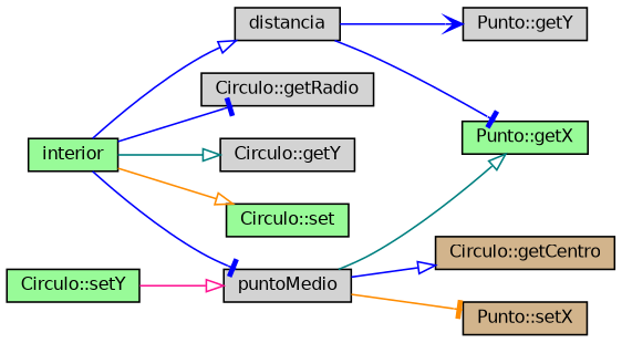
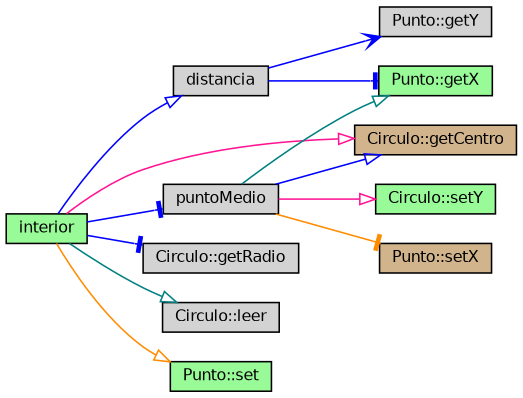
  digraph {
    rankdir=LR
    node [color=black fillcolor=lightgrey fontname=Helvetica fontsize=10 shape=record style=filled]
    edge [arrowhead=onormal color=blue fontname=Helvetica fontsize=10 labelfontname=Helvetica labelfontsize=10 style=solid]
    n1 [fillcolor=palegreen fontcolor=black height=0.2 label=interior width=0.4]
    n2 [height=0.2 label=distancia width=0.4]
    n3 [fillcolor=tan height=0.2 label="Circulo::getCentro" width=0.4]
    n4 [height=0.2 label="Circulo::getRadio" width=0.4]
-   n5 [height=0.2 label="Circulo::getY" width=0.4]
-   n6 [fillcolor=palegreen height=0.2 label="Circulo::set" width=0.4]
+   n5 [height=0.2 label="Circulo::leer" width=0.4]
+   n6 [fillcolor=palegreen height=0.2 label="Punto::set" width=0.4]
    n7 [height=0.2 label=puntoMedio width=0.4]
    n8 [fillcolor=palegreen height=0.2 label="Punto::getX" width=0.4]
    n9 [height=0.2 label="Punto::getY" width=0.4]
    n10 [fillcolor=tan height=0.2 label="Punto::setX" width=0.4]
    n11 [fillcolor=palegreen height=0.2 label="Circulo::setY" width=0.4]
    n1 -> n2
+   n1 -> n3 [color=deeppink]
    n1 -> n4 [arrowhead=tee]
    n1 -> n5 [color=teal]
    n1 -> n6 [color=darkorange]
    n1 -> n7 [arrowhead=tee]
    n2 -> n8 [arrowhead=tee]
    n2 -> n9 [arrowhead=vee]
    n7 -> n3
    n7 -> n8 [color=teal]
    n7 -> n10 [arrowhead=tee color=darkorange]
-   n11 -> n7 [color=deeppink]
+   n7 -> n11 [color=deeppink]
  }
